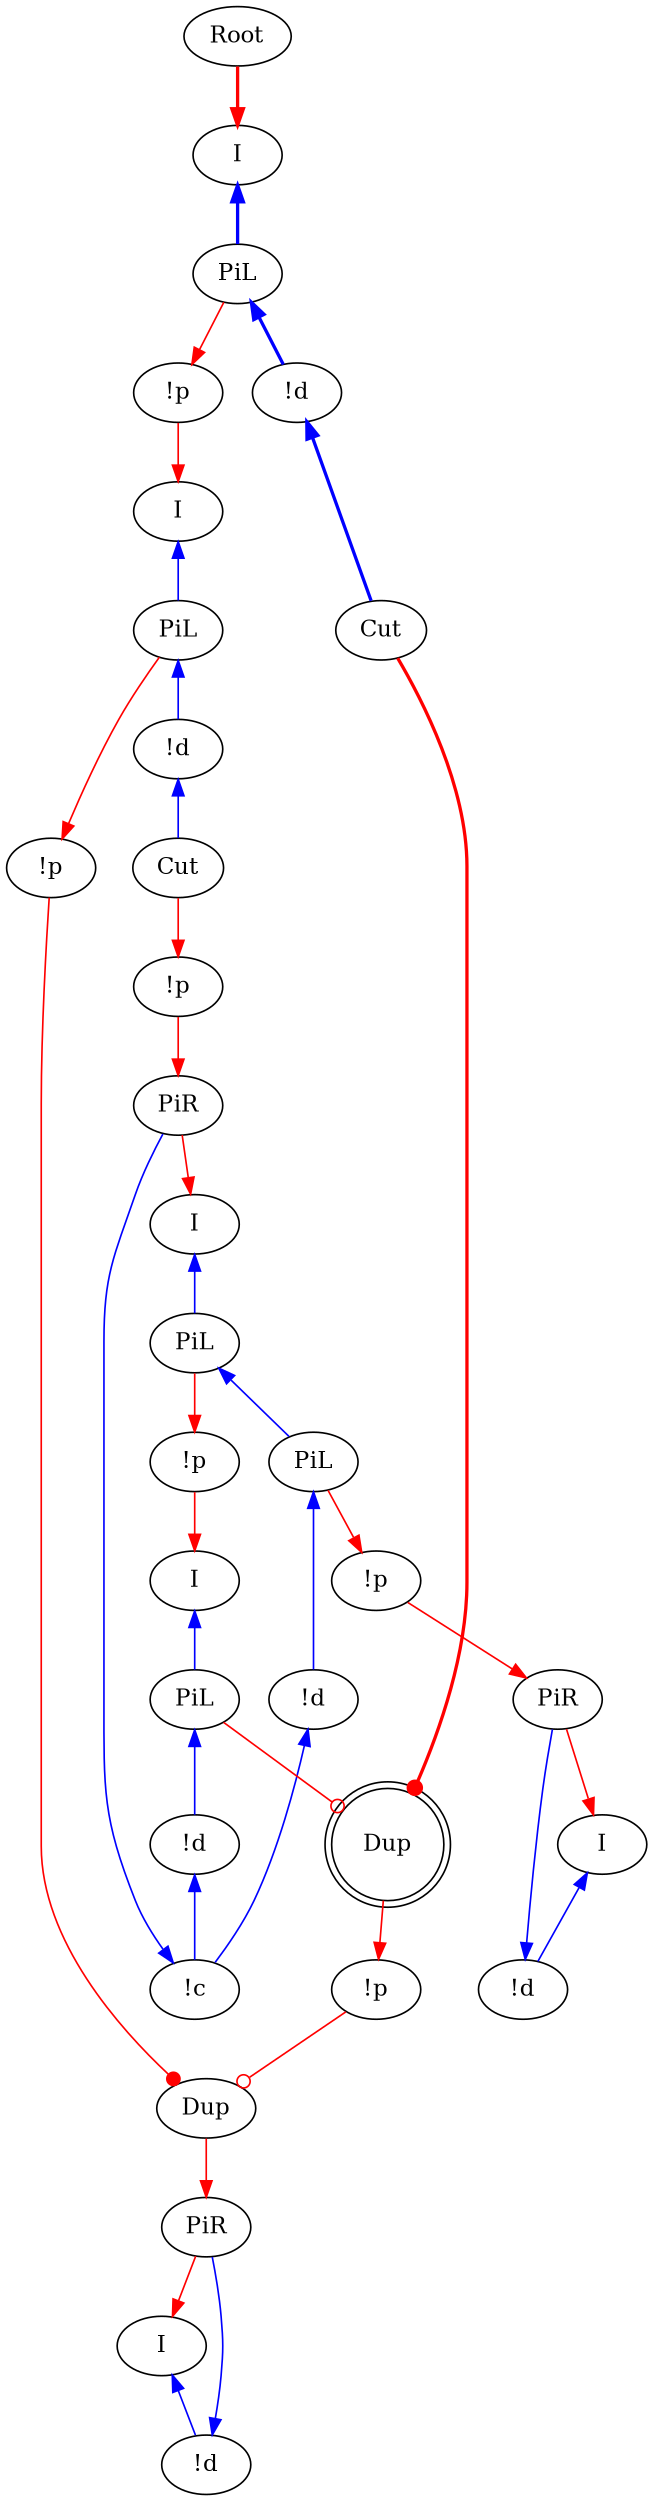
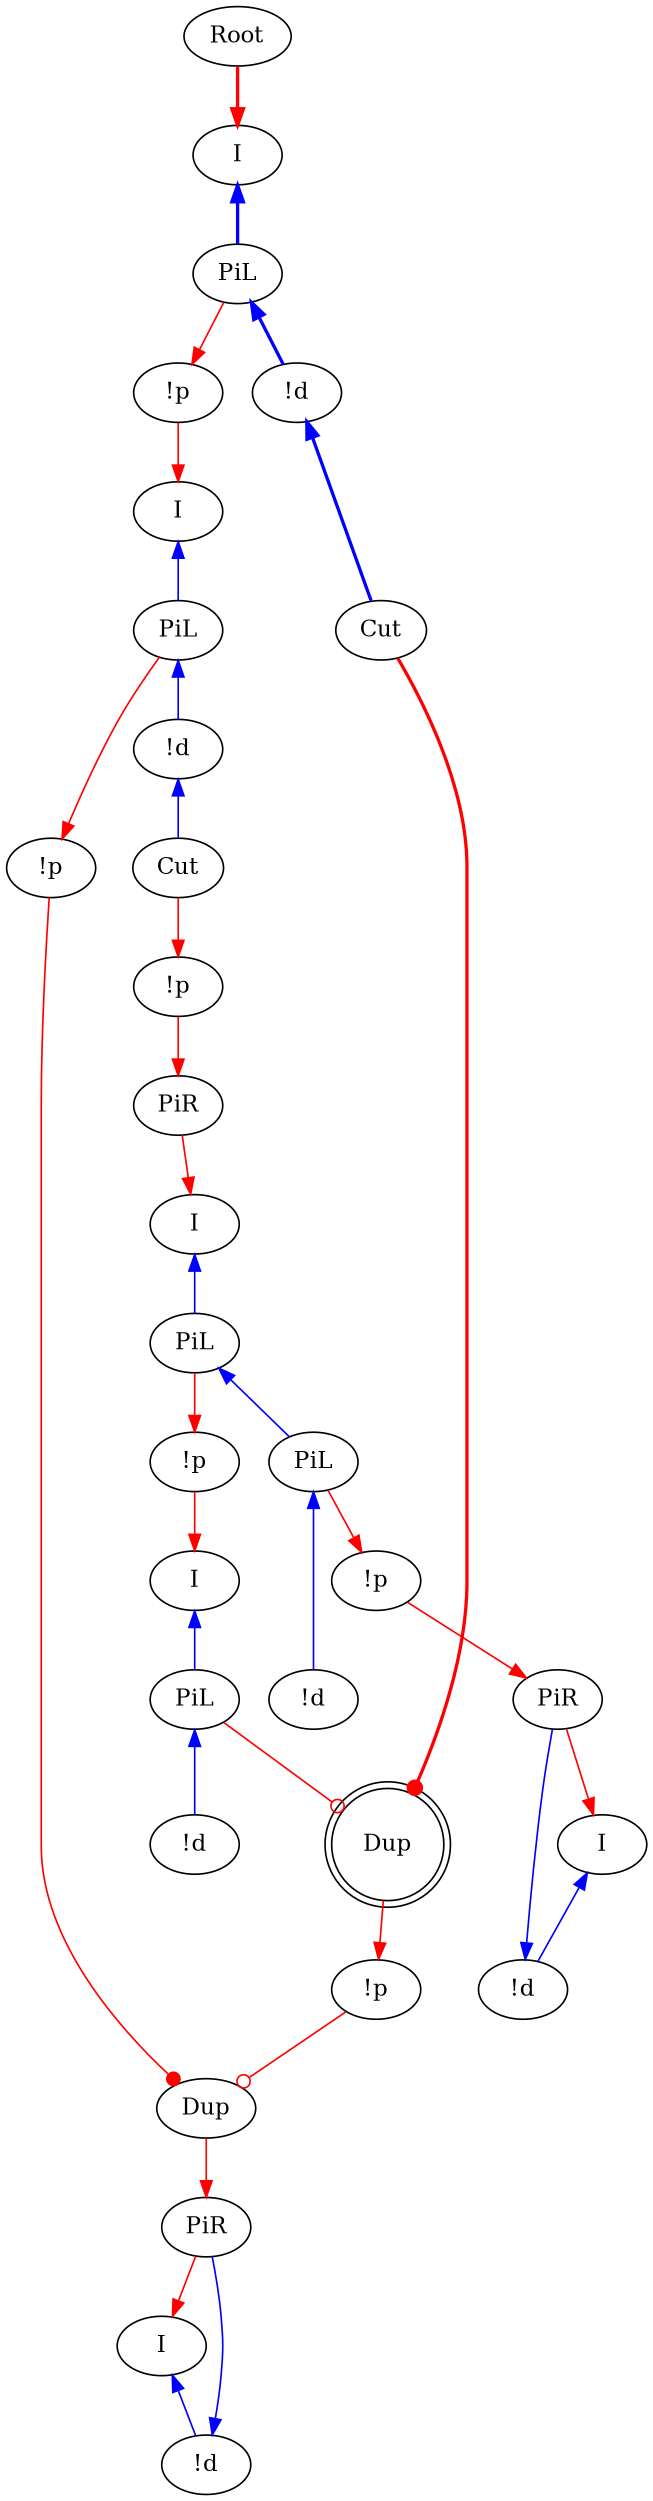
  digraph {
    fontname="DejaVu Serif"
    node [fontname="DejaVu Serif"]
    edge [color=red fontname="DejaVu Serif"]
    n1 [label=Root]
    n2 [label=I]
    n3 [label=PiL]
    n4 [label="!p"]
    n5 [label=PiR]
    n6 [label=Cut]
    n7 [label=I]
-   n8 [label="!c"]
    n9 [label="!d"]
    n10 [label=PiL]
    n11 [label="!p"]
    n12 [label=PiL]
    n13 [label="!p"]
    n14 [label=PiR]
    n15 [label=I]
    n16 [label="!d"]
    n17 [label="!d"]
    n18 [label=Cut]
    n19 [label=PiR]
    n20 [label=I]
    n21 [label="!d"]
    n22 [label="!p"]
    n23 [label=I]
    n24 [label=I]
    n25 [label="!d"]
    n26 [label=PiL]
    n27 [label="!p"]
    n28 [label="!d"]
    n29 [label=PiL]
    n30 [label=Dup shape=doublecircle]
    n31 [label="!p"]
    n32 [label=Dup]
    n1 -> n2 [penwidth=2]
    n2 -> n3 [color=blue dir=back penwidth=2]
    n3 -> n17 [color=blue dir=back penwidth=2]
    n3 -> n22
    n4 -> n5
    n5 -> n7
    n6 -> n4
    n7 -> n12 [color=blue dir=back]
-   n8 -> n5 [color=blue dir=back]
-   n9 -> n8 [color=blue dir=back]
    n10 -> n9 [color=blue dir=back]
    n10 -> n11
    n11 -> n19
    n12 -> n10 [color=blue dir=back]
    n12 -> n13
    n13 -> n24
    n14 -> n15
    n15 -> n16 [color=blue dir=back]
    n16 -> n14 [color=blue dir=back]
    n17 -> n18 [color=blue dir=back penwidth=2]
    n18 -> n30 [arrowhead=dot penwidth=2]
    n19 -> n20
    n20 -> n21 [color=blue dir=back]
    n21 -> n19 [color=blue dir=back]
    n22 -> n23
    n23 -> n26 [color=blue dir=back]
    n24 -> n29 [color=blue dir=back]
    n25 -> n6 [color=blue dir=back]
    n26 -> n25 [color=blue dir=back]
    n26 -> n27
    n27 -> n32 [arrowhead=dot]
-   n28 -> n8 [color=blue dir=back]
    n29 -> n28 [color=blue dir=back]
    n29 -> n30 [arrowhead=odot]
    n30 -> n31
    n31 -> n32 [arrowhead=odot]
    n32 -> n14
  }
